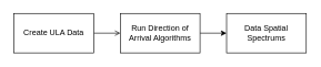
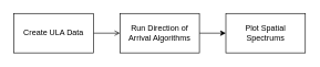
  <mxCell id="0" />
  <mxCell id="1" parent="0" />
  <mxCell id="2" style="edgeStyle=orthogonalEdgeStyle;rounded=0;orthogonalLoop=1;jettySize=auto;html=1;exitX=1;exitY=0.5;exitDx=0;exitDy=0;entryX=0;entryY=0.5;entryDx=0;entryDy=0;" edge="1" parent="1" source="3" target="6"><mxGeometry relative="1" as="geometry" /></mxCell>
  <mxCell id="3" value="Run Direction of Arrival Algorithms" style="rounded=0;whiteSpace=wrap;html=1;" vertex="1" parent="1"><mxGeometry x="180" y="20" width="120" height="60" as="geometry" /></mxCell>
  <mxCell id="4" style="edgeStyle=orthogonalEdgeStyle;rounded=0;orthogonalLoop=1;jettySize=auto;html=1;exitX=1;exitY=0.5;exitDx=0;exitDy=0;entryX=0;entryY=0.5;entryDx=0;entryDy=0;endArrow=open;" edge="1" parent="1" source="5" target="3"><mxGeometry relative="1" as="geometry" /></mxCell>
  <mxCell id="5" value="Create ULA Data" style="rounded=0;whiteSpace=wrap;html=1;" vertex="1" parent="1"><mxGeometry x="20" y="20" width="120" height="60" as="geometry" /></mxCell>
- <mxCell id="6" value="Data Spatial Spectrums" style="rounded=0;whiteSpace=wrap;html=1;" vertex="1" parent="1"><mxGeometry x="340" y="20" width="120" height="60" as="geometry" /></mxCell>
+ <mxCell id="6" value="Plot Spatial Spectrums" style="rounded=0;whiteSpace=wrap;html=1;" vertex="1" parent="1"><mxGeometry x="340" y="20" width="120" height="60" as="geometry" /></mxCell>
